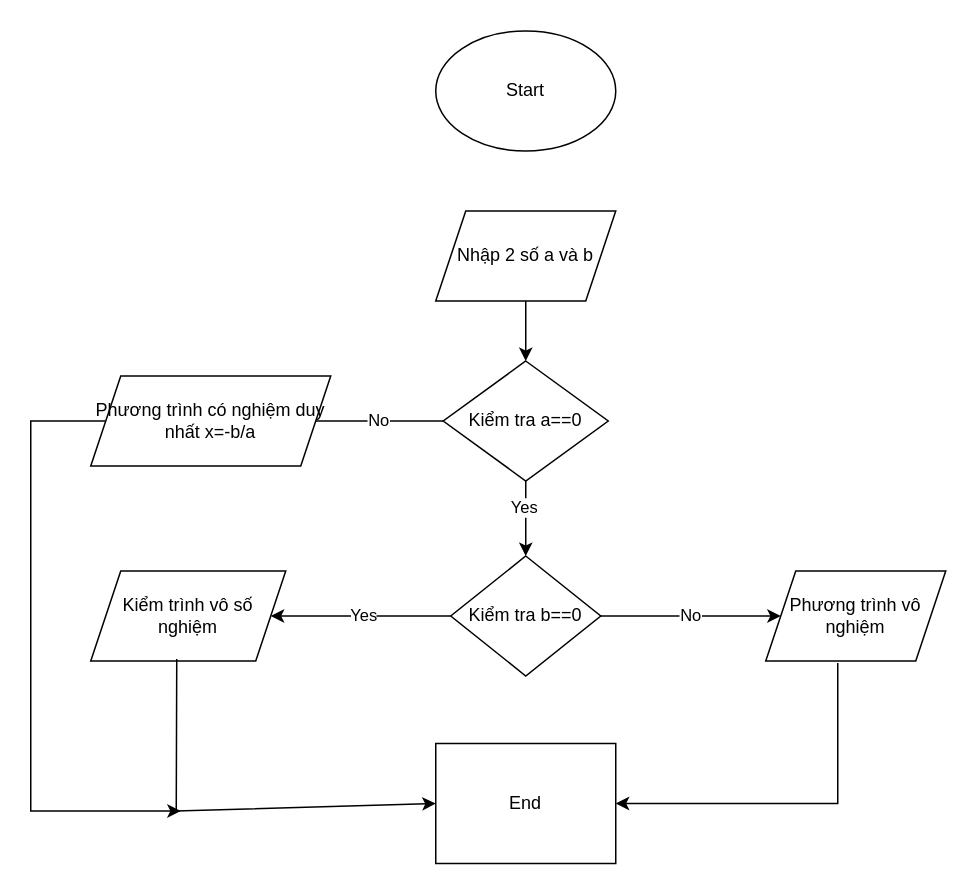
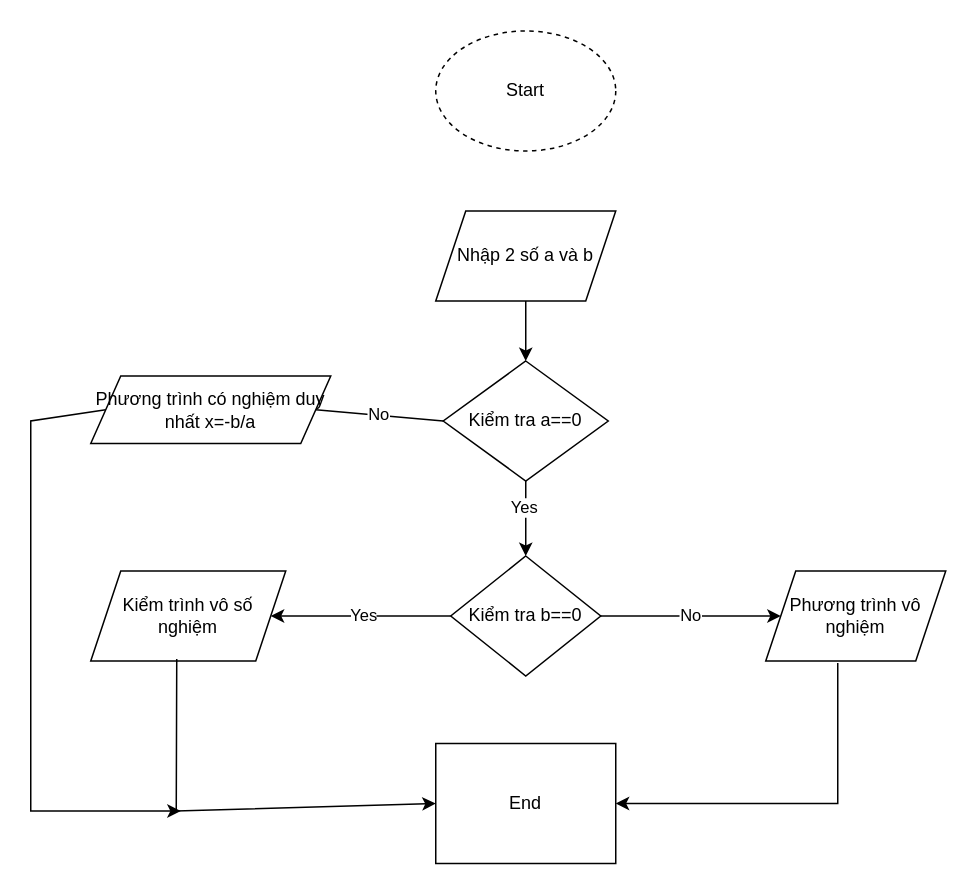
  <mxCell id="0" />
  <mxCell id="1" parent="0" />
- <mxCell id="2" value="Start" style="ellipse;whiteSpace=wrap;html=1;" vertex="1" parent="1"><mxGeometry x="290" y="20" width="120" height="80" as="geometry" /></mxCell>
+ <mxCell id="2" value="Start" style="ellipse;whiteSpace=wrap;html=1;dashed=1;" vertex="1" parent="1"><mxGeometry x="290" y="20" width="120" height="80" as="geometry" /></mxCell>
  <mxCell id="3" value="End" style="whiteSpace=wrap;html=1;rounded=0;" vertex="1" parent="1"><mxGeometry x="290" y="495" width="120" height="80" as="geometry" /></mxCell>
  <mxCell id="4" value="Nhập 2 số a và b" style="shape=parallelogram;perimeter=parallelogramPerimeter;whiteSpace=wrap;html=1;fixedSize=1;" vertex="1" parent="1"><mxGeometry x="290" y="140" width="120" height="60" as="geometry" /></mxCell>
  <mxCell id="5" value="Kiểm tra a==0" style="rhombus;whiteSpace=wrap;html=1;" vertex="1" parent="1"><mxGeometry x="295" y="240" width="110" height="80" as="geometry" /></mxCell>
- <mxCell id="6" value="Phương trình có nghiệm duy nhất x=-b/a" style="shape=parallelogram;perimeter=parallelogramPerimeter;whiteSpace=wrap;html=1;fixedSize=1;" vertex="1" parent="1"><mxGeometry x="60" y="250" width="160" height="60" as="geometry" /></mxCell>
+ <mxCell id="6" value="Phương trình có nghiệm duy nhất x=-b/a" style="shape=parallelogram;perimeter=parallelogramPerimeter;whiteSpace=wrap;html=1;fixedSize=1;" vertex="1" parent="1"><mxGeometry x="60" y="250" width="160" height="45" as="geometry" /></mxCell>
  <mxCell id="7" value="" style="endArrow=none;html=1;rounded=0;exitX=0;exitY=0.5;exitDx=0;exitDy=0;entryX=1;entryY=0.5;entryDx=0;entryDy=0;" edge="1" parent="1" source="5" target="6"><mxGeometry width="50" height="50" relative="1" as="geometry"><mxPoint x="120" y="170" as="sourcePoint" /><mxPoint x="170" y="120" as="targetPoint" /></mxGeometry></mxCell>
  <mxCell id="8" value="No" style="edgeLabel;html=1;align=center;verticalAlign=middle;resizable=0;points=[];" vertex="1" connectable="0" parent="7"><mxGeometry x="0.028" y="-1" relative="1" as="geometry"><mxPoint as="offset" /></mxGeometry></mxCell>
  <mxCell id="9" value="Kiểm tra b==0" style="rhombus;whiteSpace=wrap;html=1;" vertex="1" parent="1"><mxGeometry x="300" y="370" width="100" height="80" as="geometry" /></mxCell>
  <mxCell id="10" value="" style="endArrow=classic;html=1;rounded=0;exitX=0.5;exitY=1;exitDx=0;exitDy=0;" edge="1" parent="1" source="5" target="9"><mxGeometry width="50" height="50" relative="1" as="geometry"><mxPoint x="60" y="430" as="sourcePoint" /><mxPoint x="110" y="380" as="targetPoint" /></mxGeometry></mxCell>
  <mxCell id="11" value="Yes" style="edgeLabel;html=1;align=center;verticalAlign=middle;resizable=0;points=[];" vertex="1" connectable="0" parent="10"><mxGeometry x="-0.333" y="-2" relative="1" as="geometry"><mxPoint as="offset" /></mxGeometry></mxCell>
  <mxCell id="12" value="Kiểm trình vô số nghiệm" style="shape=parallelogram;perimeter=parallelogramPerimeter;whiteSpace=wrap;html=1;fixedSize=1;" vertex="1" parent="1"><mxGeometry x="60" y="380" width="130" height="60" as="geometry" /></mxCell>
  <mxCell id="13" value="" style="endArrow=classic;html=1;rounded=0;exitX=0;exitY=0.5;exitDx=0;exitDy=0;entryX=1;entryY=0.5;entryDx=0;entryDy=0;" edge="1" parent="1" source="9" target="12"><mxGeometry width="50" height="50" relative="1" as="geometry"><mxPoint x="150" y="520" as="sourcePoint" /><mxPoint x="200" y="470" as="targetPoint" /></mxGeometry></mxCell>
  <mxCell id="14" value="Yes" style="edgeLabel;html=1;align=center;verticalAlign=middle;resizable=0;points=[];" vertex="1" connectable="0" parent="13"><mxGeometry x="-0.022" y="-1" relative="1" as="geometry"><mxPoint as="offset" /></mxGeometry></mxCell>
  <mxCell id="15" value="Phương trình vô nghiệm" style="shape=parallelogram;perimeter=parallelogramPerimeter;whiteSpace=wrap;html=1;fixedSize=1;" vertex="1" parent="1"><mxGeometry x="510" y="380" width="120" height="60" as="geometry" /></mxCell>
  <mxCell id="16" value="" style="endArrow=classic;html=1;rounded=0;exitX=1;exitY=0.5;exitDx=0;exitDy=0;" edge="1" parent="1" source="9" target="15"><mxGeometry width="50" height="50" relative="1" as="geometry"><mxPoint x="410" y="370" as="sourcePoint" /><mxPoint x="460" y="320" as="targetPoint" /></mxGeometry></mxCell>
  <mxCell id="17" value="No" style="edgeLabel;html=1;align=center;verticalAlign=middle;resizable=0;points=[];" vertex="1" connectable="0" parent="16"><mxGeometry x="-0.011" y="1" relative="1" as="geometry"><mxPoint as="offset" /></mxGeometry></mxCell>
  <mxCell id="18" value="" style="endArrow=classic;html=1;rounded=0;exitX=0.441;exitY=0.978;exitDx=0;exitDy=0;exitPerimeter=0;entryX=0;entryY=0.5;entryDx=0;entryDy=0;" edge="1" parent="1" source="12" target="3"><mxGeometry width="50" height="50" relative="1" as="geometry"><mxPoint x="100" y="590" as="sourcePoint" /><mxPoint x="150" y="540" as="targetPoint" /><Array as="points"><mxPoint x="117" y="540" /></Array></mxGeometry></mxCell>
  <mxCell id="19" value="" style="endArrow=classic;html=1;rounded=0;exitX=0.4;exitY=1.022;exitDx=0;exitDy=0;exitPerimeter=0;entryX=1;entryY=0.5;entryDx=0;entryDy=0;" edge="1" parent="1" source="15" target="3"><mxGeometry width="50" height="50" relative="1" as="geometry"><mxPoint x="660" y="570" as="sourcePoint" /><mxPoint x="710" y="520" as="targetPoint" /><Array as="points"><mxPoint x="558" y="535" /></Array></mxGeometry></mxCell>
  <mxCell id="20" value="" style="endArrow=classic;html=1;rounded=0;exitX=0;exitY=0.5;exitDx=0;exitDy=0;" edge="1" parent="1" source="6"><mxGeometry width="50" height="50" relative="1" as="geometry"><mxPoint x="20" y="400" as="sourcePoint" /><mxPoint x="120" y="540" as="targetPoint" /><Array as="points"><mxPoint x="20" y="280" /><mxPoint x="20" y="540" /></Array></mxGeometry></mxCell>
  <mxCell id="21" value="" style="endArrow=classic;html=1;rounded=0;exitX=0.5;exitY=1;exitDx=0;exitDy=0;entryX=0.5;entryY=0;entryDx=0;entryDy=0;" edge="1" parent="1" source="4" target="5"><mxGeometry width="50" height="50" relative="1" as="geometry"><mxPoint x="490" y="250" as="sourcePoint" /><mxPoint x="540" y="200" as="targetPoint" /></mxGeometry></mxCell>
